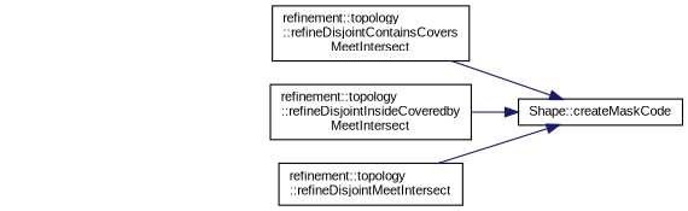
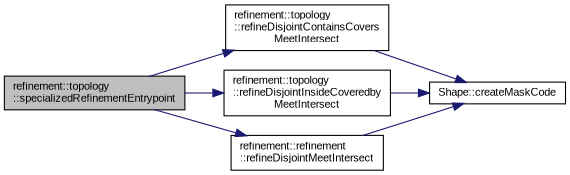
  digraph {
    fontname="Liberation Sans"
    rankdir=LR
    node [color=black fontname="Liberation Sans" fontsize=10 shape=record]
    edge [color=midnightblue fontname="Liberation Sans" fontsize=10 labelfontname=Helvetica labelfontsize=10 style=solid]
+   n1 [fillcolor=grey75 fontcolor=black height=0.2 label="refinement::topology\l::specializedRefinementEntrypoint" style=filled width=0.4]
    n2 [height=0.2 label="refinement::topology\l::refineDisjointContainsCovers\lMeetIntersect" width=0.4]
    n3 [height=0.2 label="refinement::topology\l::refineDisjointInsideCoveredby\lMeetIntersect" width=0.4]
-   n4 [height=0.2 label="refinement::topology\l::refineDisjointMeetIntersect" width=0.4]
+   n4 [height=0.2 label="refinement::refinement\l::refineDisjointMeetIntersect" width=0.4]
    n5 [height=0.2 label="Shape::createMaskCode" width=0.4]
+   n1 -> n2
+   n1 -> n3
+   n1 -> n4
    n2 -> n5
    n3 -> n5
    n4 -> n5
  }
